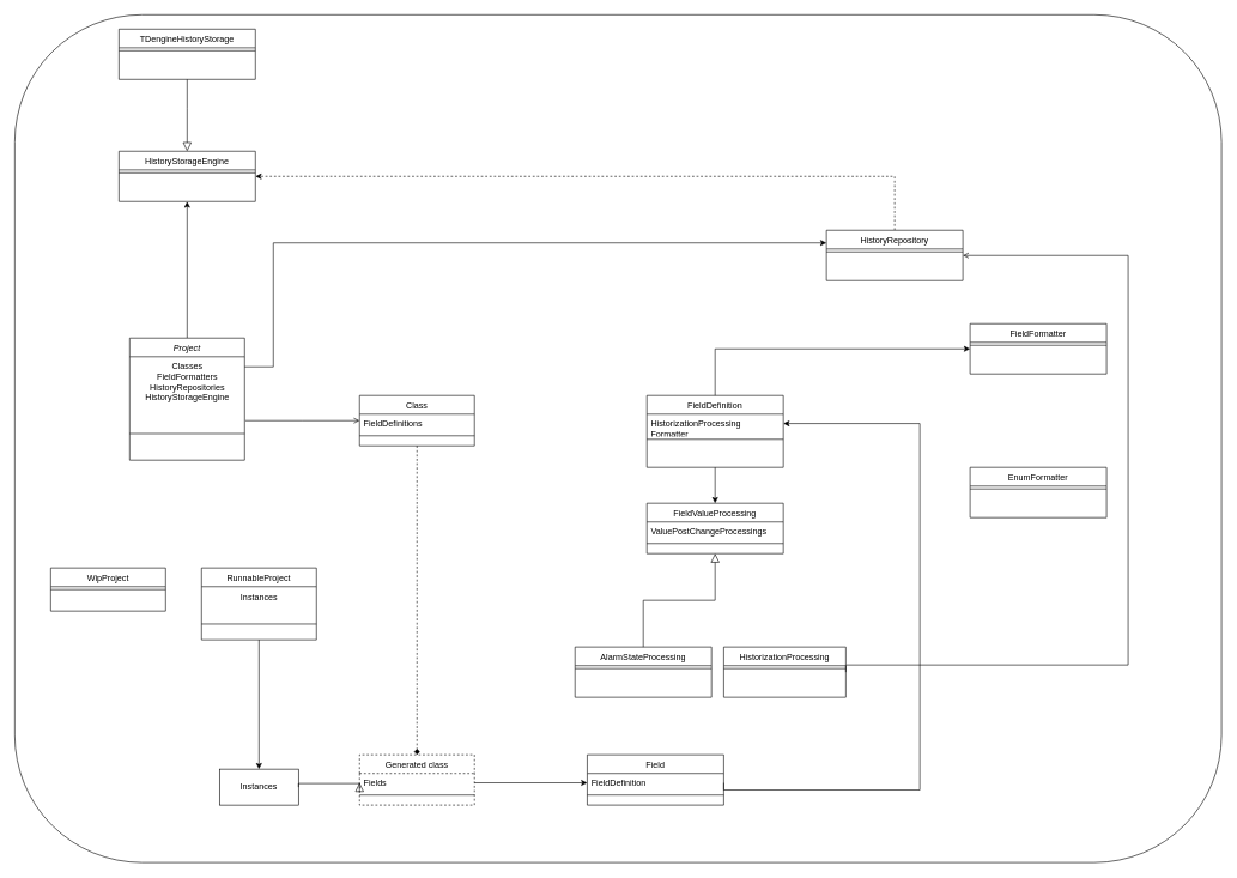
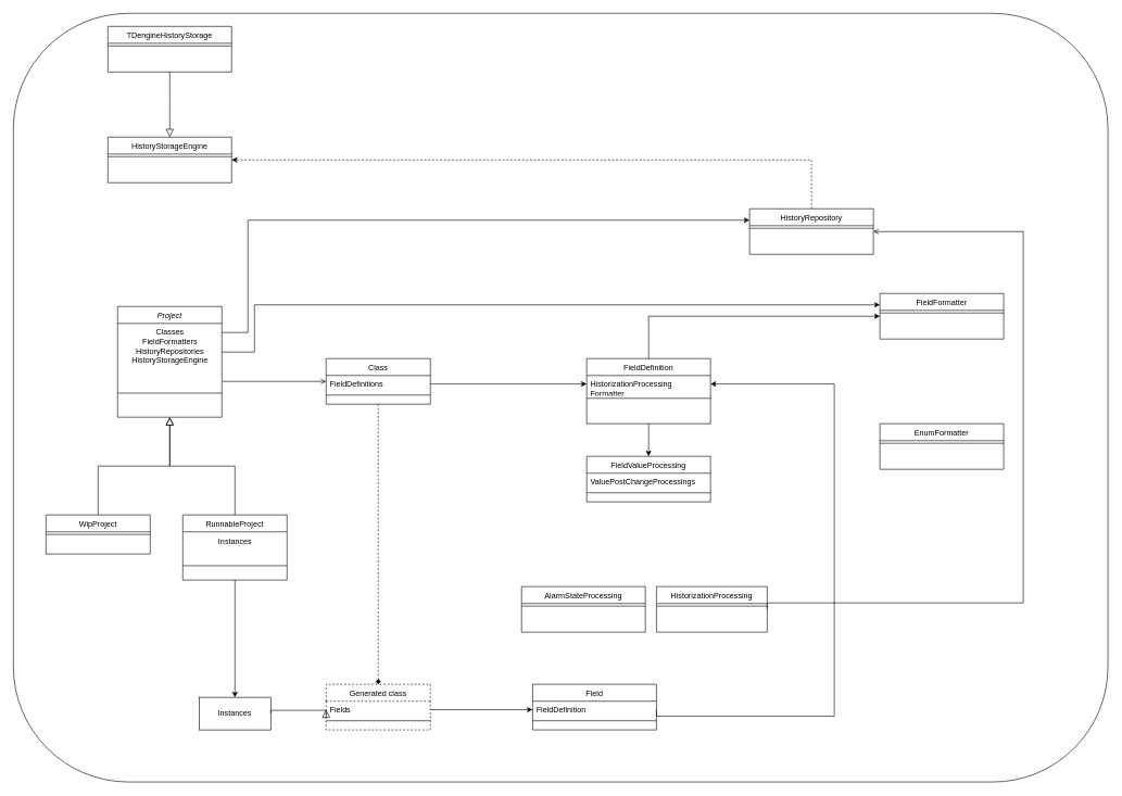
  <mxCell id="0" />
  <mxCell id="1" parent="0" />
  <mxCell id="2" value="" style="rounded=1;whiteSpace=wrap;html=1;" parent="1" vertex="1"><mxGeometry x="20" y="20" width="1680" height="1180" as="geometry" /></mxCell>
- <mxCell id="4" style="edgeStyle=orthogonalEdgeStyle;rounded=0;orthogonalLoop=1;jettySize=auto;html=1;entryX=0.5;entryY=1;entryDx=0;entryDy=0;" parent="1" source="5" target="54" edge="1"><mxGeometry relative="1" as="geometry"><mxPoint x="270" y="280" as="targetPoint" /></mxGeometry></mxCell>
+ <mxCell id="3" style="edgeStyle=orthogonalEdgeStyle;rounded=0;orthogonalLoop=1;jettySize=auto;html=1;entryX=0;entryY=0.25;entryDx=0;entryDy=0;" parent="1" source="5" target="45" edge="1"><mxGeometry relative="1" as="geometry"><Array as="points"><mxPoint x="390" y="540" /><mxPoint x="390" y="467" /></Array></mxGeometry></mxCell>
  <mxCell id="5" value="Project" style="swimlane;fontStyle=2;align=center;verticalAlign=top;childLayout=stackLayout;horizontal=1;startSize=26;horizontalStack=0;resizeParent=1;resizeLast=0;collapsible=1;marginBottom=0;rounded=0;shadow=0;strokeWidth=1;" parent="1" vertex="1"><mxGeometry x="180" y="470" width="160" height="170" as="geometry"><mxRectangle x="230" y="140" width="160" height="26" as="alternateBounds" /></mxGeometry></mxCell>
  <mxCell id="6" value="Classes&lt;div&gt;FieldFormatters&lt;/div&gt;&lt;div&gt;HistoryRepositories&lt;/div&gt;&lt;div&gt;HistoryStorageEngine&lt;/div&gt;" style="text;html=1;align=center;verticalAlign=middle;resizable=0;points=[];autosize=1;strokeColor=none;fillColor=none;" parent="5" vertex="1"><mxGeometry y="26" width="160" height="70" as="geometry" /></mxCell>
  <mxCell id="7" value="" style="line;html=1;strokeWidth=1;align=left;verticalAlign=middle;spacingTop=-1;spacingLeft=3;spacingRight=3;rotatable=0;labelPosition=right;points=[];portConstraint=eastwest;" parent="5" vertex="1"><mxGeometry y="96" width="160" height="74" as="geometry" /></mxCell>
  <mxCell id="8" value="WipProject" style="swimlane;fontStyle=0;align=center;verticalAlign=top;childLayout=stackLayout;horizontal=1;startSize=26;horizontalStack=0;resizeParent=1;resizeLast=0;collapsible=1;marginBottom=0;rounded=0;shadow=0;strokeWidth=1;" parent="1" vertex="1"><mxGeometry x="70" y="790" width="160" height="60" as="geometry"><mxRectangle x="130" y="380" width="160" height="26" as="alternateBounds" /></mxGeometry></mxCell>
  <mxCell id="9" value="" style="line;html=1;strokeWidth=1;align=left;verticalAlign=middle;spacingTop=-1;spacingLeft=3;spacingRight=3;rotatable=0;labelPosition=right;points=[];portConstraint=eastwest;" parent="8" vertex="1"><mxGeometry y="26" width="160" height="8" as="geometry" /></mxCell>
+ <mxCell id="10" value="" style="endArrow=block;endSize=10;endFill=0;shadow=0;strokeWidth=1;rounded=0;curved=0;edgeStyle=elbowEdgeStyle;elbow=vertical;" parent="1" source="8" target="5" edge="1"><mxGeometry width="160" relative="1" as="geometry"><mxPoint x="190" y="633" as="sourcePoint" /><mxPoint x="190" y="633" as="targetPoint" /></mxGeometry></mxCell>
  <mxCell id="11" style="edgeStyle=orthogonalEdgeStyle;rounded=0;orthogonalLoop=1;jettySize=auto;html=1;exitX=0.5;exitY=1;exitDx=0;exitDy=0;entryX=0.5;entryY=0;entryDx=0;entryDy=0;" parent="1" source="12" target="35" edge="1"><mxGeometry relative="1" as="geometry" /></mxCell>
  <mxCell id="12" value="RunnableProject" style="swimlane;fontStyle=0;align=center;verticalAlign=top;childLayout=stackLayout;horizontal=1;startSize=26;horizontalStack=0;resizeParent=1;resizeLast=0;collapsible=1;marginBottom=0;rounded=0;shadow=0;strokeWidth=1;" parent="1" vertex="1"><mxGeometry x="280" y="790" width="160" height="100" as="geometry"><mxRectangle x="340" y="380" width="170" height="26" as="alternateBounds" /></mxGeometry></mxCell>
  <mxCell id="13" value="Instances" style="text;html=1;align=center;verticalAlign=middle;resizable=0;points=[];autosize=1;strokeColor=none;fillColor=none;" parent="12" vertex="1"><mxGeometry y="26" width="160" height="30" as="geometry" /></mxCell>
  <mxCell id="14" value="" style="line;html=1;strokeWidth=1;align=left;verticalAlign=middle;spacingTop=-1;spacingLeft=3;spacingRight=3;rotatable=0;labelPosition=right;points=[];portConstraint=eastwest;" parent="12" vertex="1"><mxGeometry y="56" width="160" height="44" as="geometry" /></mxCell>
+ <mxCell id="15" value="" style="endArrow=block;endSize=10;endFill=0;shadow=0;strokeWidth=1;rounded=0;curved=0;edgeStyle=elbowEdgeStyle;elbow=vertical;" parent="1" source="12" target="5" edge="1"><mxGeometry width="160" relative="1" as="geometry"><mxPoint x="200" y="803" as="sourcePoint" /><mxPoint x="300" y="701" as="targetPoint" /></mxGeometry></mxCell>
  <mxCell id="16" style="edgeStyle=orthogonalEdgeStyle;rounded=0;orthogonalLoop=1;jettySize=auto;html=1;exitX=0.5;exitY=1;exitDx=0;exitDy=0;dashed=1;endArrow=diamond;" parent="1" source="17" target="37" edge="1"><mxGeometry relative="1" as="geometry" /></mxCell>
  <mxCell id="17" value="Class" style="swimlane;fontStyle=0;align=center;verticalAlign=top;childLayout=stackLayout;horizontal=1;startSize=26;horizontalStack=0;resizeParent=1;resizeLast=0;collapsible=1;marginBottom=0;rounded=0;shadow=0;strokeWidth=1;" parent="1" vertex="1"><mxGeometry x="500" y="550" width="160" height="70" as="geometry"><mxRectangle x="550" y="140" width="160" height="26" as="alternateBounds" /></mxGeometry></mxCell>
  <mxCell id="18" value="FieldDefinitions" style="text;align=left;verticalAlign=top;spacingLeft=4;spacingRight=4;overflow=hidden;rotatable=0;points=[[0,0.5],[1,0.5]];portConstraint=eastwest;" parent="17" vertex="1"><mxGeometry y="26" width="160" height="26" as="geometry" /></mxCell>
  <mxCell id="19" value="" style="line;html=1;strokeWidth=1;align=left;verticalAlign=middle;spacingTop=-1;spacingLeft=3;spacingRight=3;rotatable=0;labelPosition=right;points=[];portConstraint=eastwest;" parent="17" vertex="1"><mxGeometry y="52" width="160" height="8" as="geometry" /></mxCell>
  <mxCell id="20" value="" style="endArrow=open;shadow=0;strokeWidth=1;rounded=0;curved=0;endFill=1;edgeStyle=elbowEdgeStyle;elbow=horizontal;" parent="1" target="17" edge="1"><mxGeometry x="0.5" y="41" relative="1" as="geometry"><mxPoint x="341" y="585" as="sourcePoint" /><mxPoint x="530" y="622" as="targetPoint" /><mxPoint x="-40" y="32" as="offset" /></mxGeometry></mxCell>
  <mxCell id="21" value="FieldDefinition" style="swimlane;fontStyle=0;align=center;verticalAlign=top;childLayout=stackLayout;horizontal=1;startSize=26;horizontalStack=0;resizeParent=1;resizeLast=0;collapsible=1;marginBottom=0;rounded=0;shadow=0;strokeWidth=1;" parent="1" vertex="1"><mxGeometry x="900" y="550" width="190" height="100" as="geometry"><mxRectangle x="550" y="140" width="160" height="26" as="alternateBounds" /></mxGeometry></mxCell>
  <mxCell id="22" value="HistorizationProcessing&#10;Formatter" style="text;align=left;verticalAlign=top;spacingLeft=4;spacingRight=4;overflow=hidden;rotatable=0;points=[[0,0.5],[1,0.5]];portConstraint=eastwest;" parent="21" vertex="1"><mxGeometry y="26" width="190" height="26" as="geometry" /></mxCell>
  <mxCell id="23" value="" style="line;html=1;strokeWidth=1;align=left;verticalAlign=middle;spacingTop=-1;spacingLeft=3;spacingRight=3;rotatable=0;labelPosition=right;points=[];portConstraint=eastwest;" parent="21" vertex="1"><mxGeometry y="52" width="190" height="18" as="geometry" /></mxCell>
+ <mxCell id="24" value="" style="edgeStyle=orthogonalEdgeStyle;rounded=0;orthogonalLoop=1;jettySize=auto;html=1;entryX=0;entryY=0.5;entryDx=0;entryDy=0;" parent="1" source="18" target="22" edge="1"><mxGeometry relative="1" as="geometry" /></mxCell>
  <mxCell id="25" value="FieldValueProcessing" style="swimlane;fontStyle=0;align=center;verticalAlign=top;childLayout=stackLayout;horizontal=1;startSize=26;horizontalStack=0;resizeParent=1;resizeLast=0;collapsible=1;marginBottom=0;rounded=0;shadow=0;strokeWidth=1;" parent="1" vertex="1"><mxGeometry x="900" y="700" width="190" height="70" as="geometry"><mxRectangle x="550" y="140" width="160" height="26" as="alternateBounds" /></mxGeometry></mxCell>
  <mxCell id="26" value="ValuePostChangeProcessings" style="text;align=left;verticalAlign=top;spacingLeft=4;spacingRight=4;overflow=hidden;rotatable=0;points=[[0,0.5],[1,0.5]];portConstraint=eastwest;" parent="25" vertex="1"><mxGeometry y="26" width="190" height="26" as="geometry" /></mxCell>
  <mxCell id="27" value="" style="line;html=1;strokeWidth=1;align=left;verticalAlign=middle;spacingTop=-1;spacingLeft=3;spacingRight=3;rotatable=0;labelPosition=right;points=[];portConstraint=eastwest;" parent="25" vertex="1"><mxGeometry y="52" width="190" height="8" as="geometry" /></mxCell>
  <mxCell id="28" value="AlarmStateProcessing" style="swimlane;fontStyle=0;align=center;verticalAlign=top;childLayout=stackLayout;horizontal=1;startSize=26;horizontalStack=0;resizeParent=1;resizeLast=0;collapsible=1;marginBottom=0;rounded=0;shadow=0;strokeWidth=1;" parent="1" vertex="1"><mxGeometry x="800" y="900" width="190" height="70" as="geometry"><mxRectangle x="550" y="140" width="160" height="26" as="alternateBounds" /></mxGeometry></mxCell>
  <mxCell id="29" value="" style="line;html=1;strokeWidth=1;align=left;verticalAlign=middle;spacingTop=-1;spacingLeft=3;spacingRight=3;rotatable=0;labelPosition=right;points=[];portConstraint=eastwest;" parent="28" vertex="1"><mxGeometry y="26" width="190" height="8" as="geometry" /></mxCell>
- <mxCell id="30" value="" style="endArrow=block;endSize=10;endFill=0;shadow=0;strokeWidth=1;rounded=0;curved=0;edgeStyle=elbowEdgeStyle;elbow=vertical;entryX=0.5;entryY=1;entryDx=0;entryDy=0;exitX=0.5;exitY=0;exitDx=0;exitDy=0;" parent="1" source="28" target="25" edge="1"><mxGeometry width="160" relative="1" as="geometry"><mxPoint x="410" y="800" as="sourcePoint" /><mxPoint x="270" y="668" as="targetPoint" /></mxGeometry></mxCell>
  <mxCell id="31" style="edgeStyle=orthogonalEdgeStyle;rounded=0;orthogonalLoop=1;jettySize=auto;html=1;entryX=1;entryY=0.5;entryDx=0;entryDy=0;exitX=1;exitY=0.5;exitDx=0;exitDy=0;endArrow=open;" parent="1" source="32" target="51" edge="1"><mxGeometry relative="1" as="geometry"><Array as="points"><mxPoint x="1570" y="925" /><mxPoint x="1570" y="355" /></Array></mxGeometry></mxCell>
  <mxCell id="32" value="HistorizationProcessing" style="swimlane;fontStyle=0;align=center;verticalAlign=top;childLayout=stackLayout;horizontal=1;startSize=26;horizontalStack=0;resizeParent=1;resizeLast=0;collapsible=1;marginBottom=0;rounded=0;shadow=0;strokeWidth=1;" parent="1" vertex="1"><mxGeometry x="1007" y="900" width="170" height="70" as="geometry"><mxRectangle x="550" y="140" width="160" height="26" as="alternateBounds" /></mxGeometry></mxCell>
  <mxCell id="33" value="" style="line;html=1;strokeWidth=1;align=left;verticalAlign=middle;spacingTop=-1;spacingLeft=3;spacingRight=3;rotatable=0;labelPosition=right;points=[];portConstraint=eastwest;" parent="32" vertex="1"><mxGeometry y="26" width="170" height="8" as="geometry" /></mxCell>
  <mxCell id="34" style="edgeStyle=orthogonalEdgeStyle;rounded=0;orthogonalLoop=1;jettySize=auto;html=1;exitX=0.5;exitY=1;exitDx=0;exitDy=0;entryX=0.5;entryY=0;entryDx=0;entryDy=0;" parent="1" source="21" target="25" edge="1"><mxGeometry relative="1" as="geometry" /></mxCell>
  <mxCell id="35" value="Instances" style="html=1;whiteSpace=wrap;" parent="1" vertex="1"><mxGeometry x="305" y="1070" width="110" height="50" as="geometry" /></mxCell>
  <mxCell id="36" value="" style="endArrow=block;endSize=10;endFill=0;shadow=0;strokeWidth=1;rounded=0;curved=0;edgeStyle=elbowEdgeStyle;elbow=vertical;exitX=1;exitY=0.5;exitDx=0;exitDy=0;entryX=0;entryY=0.5;entryDx=0;entryDy=0;" parent="1" source="35" target="38" edge="1"><mxGeometry width="160" relative="1" as="geometry"><mxPoint x="658" y="1070" as="sourcePoint" /><mxPoint x="570" y="620" as="targetPoint" /><Array as="points"><mxPoint x="660" y="1090" /></Array></mxGeometry></mxCell>
  <mxCell id="37" value="Generated class" style="swimlane;fontStyle=0;align=center;verticalAlign=top;childLayout=stackLayout;horizontal=1;startSize=26;horizontalStack=0;resizeParent=1;resizeLast=0;collapsible=1;marginBottom=0;rounded=0;shadow=0;strokeWidth=1;dashed=1;" parent="1" vertex="1"><mxGeometry x="500" y="1050" width="160" height="70" as="geometry"><mxRectangle x="550" y="140" width="160" height="26" as="alternateBounds" /></mxGeometry></mxCell>
  <mxCell id="38" value="Fields" style="text;align=left;verticalAlign=top;spacingLeft=4;spacingRight=4;overflow=hidden;rotatable=0;points=[[0,0.5],[1,0.5]];portConstraint=eastwest;" parent="37" vertex="1"><mxGeometry y="26" width="160" height="26" as="geometry" /></mxCell>
  <mxCell id="39" value="" style="line;html=1;strokeWidth=1;align=left;verticalAlign=middle;spacingTop=-1;spacingLeft=3;spacingRight=3;rotatable=0;labelPosition=right;points=[];portConstraint=eastwest;" parent="37" vertex="1"><mxGeometry y="52" width="160" height="8" as="geometry" /></mxCell>
  <mxCell id="40" style="edgeStyle=orthogonalEdgeStyle;rounded=0;orthogonalLoop=1;jettySize=auto;html=1;exitX=1;exitY=0.5;exitDx=0;exitDy=0;entryX=1;entryY=0.5;entryDx=0;entryDy=0;" parent="1" source="42" target="22" edge="1"><mxGeometry relative="1" as="geometry"><Array as="points"><mxPoint x="1007" y="1099" /><mxPoint x="1280" y="1099" /><mxPoint x="1280" y="589" /></Array></mxGeometry></mxCell>
  <mxCell id="41" value="Field" style="swimlane;fontStyle=0;align=center;verticalAlign=top;childLayout=stackLayout;horizontal=1;startSize=26;horizontalStack=0;resizeParent=1;resizeLast=0;collapsible=1;marginBottom=0;rounded=0;shadow=0;strokeWidth=1;" parent="1" vertex="1"><mxGeometry x="817" y="1050" width="190" height="70" as="geometry"><mxRectangle x="550" y="140" width="160" height="26" as="alternateBounds" /></mxGeometry></mxCell>
  <mxCell id="42" value="FieldDefinition" style="text;align=left;verticalAlign=top;spacingLeft=4;spacingRight=4;overflow=hidden;rotatable=0;points=[[0,0.5],[1,0.5]];portConstraint=eastwest;" parent="41" vertex="1"><mxGeometry y="26" width="190" height="26" as="geometry" /></mxCell>
  <mxCell id="43" value="" style="line;html=1;strokeWidth=1;align=left;verticalAlign=middle;spacingTop=-1;spacingLeft=3;spacingRight=3;rotatable=0;labelPosition=right;points=[];portConstraint=eastwest;" parent="41" vertex="1"><mxGeometry y="52" width="190" height="8" as="geometry" /></mxCell>
  <mxCell id="44" style="edgeStyle=orthogonalEdgeStyle;rounded=0;orthogonalLoop=1;jettySize=auto;html=1;entryX=0;entryY=0.5;entryDx=0;entryDy=0;" parent="1" source="38" target="42" edge="1"><mxGeometry relative="1" as="geometry" /></mxCell>
  <mxCell id="45" value="FieldFormatter" style="swimlane;fontStyle=0;align=center;verticalAlign=top;childLayout=stackLayout;horizontal=1;startSize=26;horizontalStack=0;resizeParent=1;resizeLast=0;collapsible=1;marginBottom=0;rounded=0;shadow=0;strokeWidth=1;" parent="1" vertex="1"><mxGeometry x="1350" y="450" width="190" height="70" as="geometry"><mxRectangle x="550" y="140" width="160" height="26" as="alternateBounds" /></mxGeometry></mxCell>
  <mxCell id="46" value="" style="line;html=1;strokeWidth=1;align=left;verticalAlign=middle;spacingTop=-1;spacingLeft=3;spacingRight=3;rotatable=0;labelPosition=right;points=[];portConstraint=eastwest;" parent="45" vertex="1"><mxGeometry y="26" width="190" height="8" as="geometry" /></mxCell>
  <mxCell id="47" value="EnumFormatter" style="swimlane;fontStyle=0;align=center;verticalAlign=top;childLayout=stackLayout;horizontal=1;startSize=26;horizontalStack=0;resizeParent=1;resizeLast=0;collapsible=1;marginBottom=0;rounded=0;shadow=0;strokeWidth=1;" parent="1" vertex="1"><mxGeometry x="1350" y="650" width="190" height="70" as="geometry"><mxRectangle x="550" y="140" width="160" height="26" as="alternateBounds" /></mxGeometry></mxCell>
  <mxCell id="48" value="" style="line;html=1;strokeWidth=1;align=left;verticalAlign=middle;spacingTop=-1;spacingLeft=3;spacingRight=3;rotatable=0;labelPosition=right;points=[];portConstraint=eastwest;" parent="47" vertex="1"><mxGeometry y="26" width="190" height="8" as="geometry" /></mxCell>
  <mxCell id="49" style="edgeStyle=orthogonalEdgeStyle;rounded=0;orthogonalLoop=1;jettySize=auto;html=1;exitX=0.5;exitY=0;exitDx=0;exitDy=0;entryX=0;entryY=0.5;entryDx=0;entryDy=0;" parent="1" source="21" target="45" edge="1"><mxGeometry relative="1" as="geometry" /></mxCell>
  <mxCell id="50" style="edgeStyle=orthogonalEdgeStyle;rounded=0;orthogonalLoop=1;jettySize=auto;html=1;exitX=0.5;exitY=0;exitDx=0;exitDy=0;entryX=1;entryY=0.5;entryDx=0;entryDy=0;dashed=1;" parent="1" source="51" target="54" edge="1"><mxGeometry relative="1" as="geometry"><mxPoint x="390" y="230" as="targetPoint" /></mxGeometry></mxCell>
  <mxCell id="51" value="HistoryRepository" style="swimlane;fontStyle=0;align=center;verticalAlign=top;childLayout=stackLayout;horizontal=1;startSize=26;horizontalStack=0;resizeParent=1;resizeLast=0;collapsible=1;marginBottom=0;rounded=0;shadow=0;strokeWidth=1;" parent="1" vertex="1"><mxGeometry x="1150" y="320" width="190" height="70" as="geometry"><mxRectangle x="550" y="140" width="160" height="26" as="alternateBounds" /></mxGeometry></mxCell>
  <mxCell id="52" value="" style="line;html=1;strokeWidth=1;align=left;verticalAlign=middle;spacingTop=-1;spacingLeft=3;spacingRight=3;rotatable=0;labelPosition=right;points=[];portConstraint=eastwest;" parent="51" vertex="1"><mxGeometry y="26" width="190" height="8" as="geometry" /></mxCell>
  <mxCell id="53" style="edgeStyle=orthogonalEdgeStyle;rounded=0;orthogonalLoop=1;jettySize=auto;html=1;entryX=0;entryY=0.25;entryDx=0;entryDy=0;" parent="1" source="5" target="51" edge="1"><mxGeometry relative="1" as="geometry"><mxPoint x="600" y="320" as="targetPoint" /><Array as="points"><mxPoint x="380" y="510" /><mxPoint x="380" y="337" /></Array></mxGeometry></mxCell>
  <mxCell id="54" value="HistoryStorageEngine" style="swimlane;fontStyle=0;align=center;verticalAlign=top;childLayout=stackLayout;horizontal=1;startSize=26;horizontalStack=0;resizeParent=1;resizeLast=0;collapsible=1;marginBottom=0;rounded=0;shadow=0;strokeWidth=1;" parent="1" vertex="1"><mxGeometry x="165" y="210" width="190" height="70" as="geometry"><mxRectangle x="550" y="140" width="160" height="26" as="alternateBounds" /></mxGeometry></mxCell>
  <mxCell id="55" value="" style="line;html=1;strokeWidth=1;align=left;verticalAlign=middle;spacingTop=-1;spacingLeft=3;spacingRight=3;rotatable=0;labelPosition=right;points=[];portConstraint=eastwest;" parent="54" vertex="1"><mxGeometry y="26" width="190" height="8" as="geometry" /></mxCell>
  <mxCell id="56" value="TDengineHistoryStorage" style="swimlane;fontStyle=0;align=center;verticalAlign=top;childLayout=stackLayout;horizontal=1;startSize=26;horizontalStack=0;resizeParent=1;resizeLast=0;collapsible=1;marginBottom=0;rounded=0;shadow=0;strokeWidth=1;" parent="1" vertex="1"><mxGeometry x="165" y="40" width="190" height="70" as="geometry"><mxRectangle x="550" y="140" width="160" height="26" as="alternateBounds" /></mxGeometry></mxCell>
  <mxCell id="57" value="" style="line;html=1;strokeWidth=1;align=left;verticalAlign=middle;spacingTop=-1;spacingLeft=3;spacingRight=3;rotatable=0;labelPosition=right;points=[];portConstraint=eastwest;" parent="56" vertex="1"><mxGeometry y="26" width="190" height="8" as="geometry" /></mxCell>
  <mxCell id="58" value="" style="endArrow=block;endSize=10;endFill=0;shadow=0;strokeWidth=1;rounded=0;curved=0;edgeStyle=elbowEdgeStyle;elbow=vertical;entryX=0.5;entryY=0;entryDx=0;entryDy=0;exitX=0.5;exitY=1;exitDx=0;exitDy=0;" parent="1" source="56" target="54" edge="1"><mxGeometry width="160" relative="1" as="geometry"><mxPoint x="280" y="100" as="sourcePoint" /><mxPoint x="1255" y="540" as="targetPoint" /><Array as="points"><mxPoint x="285" y="150" /></Array></mxGeometry></mxCell>
